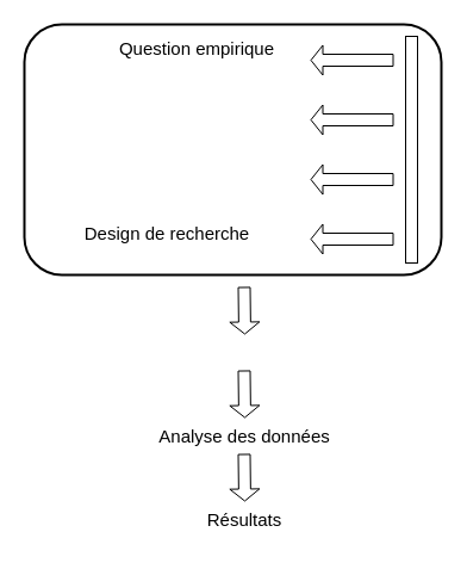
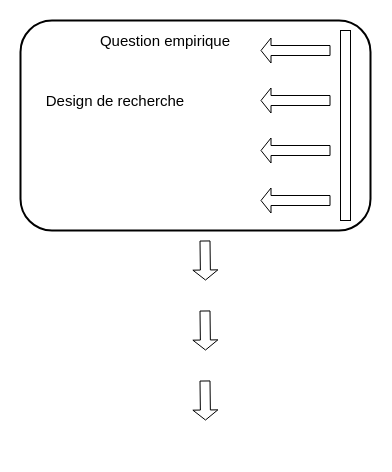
  <mxCell id="0" />
  <mxCell id="1" parent="0" />
  <mxCell id="2" value="" style="rounded=1;whiteSpace=wrap;html=1;fontSize=15;fillColor=none;strokeWidth=2;" vertex="1" parent="1"><mxGeometry x="20" y="20" width="350" height="210" as="geometry" /></mxCell>
  <mxCell id="3" value="" style="rounded=0;whiteSpace=wrap;html=1;fontSize=14;" vertex="1" parent="1"><mxGeometry x="340" y="30" width="10" height="190" as="geometry" /></mxCell>
  <mxCell id="4" value="" style="shape=flexArrow;endArrow=classic;html=1;rounded=0;fontSize=14;endWidth=14;endSize=3;" edge="1" parent="1"><mxGeometry width="50" height="50" relative="1" as="geometry"><mxPoint x="330" y="50" as="sourcePoint" /><mxPoint x="260" y="50" as="targetPoint" /></mxGeometry></mxCell>
  <mxCell id="5" value="" style="shape=flexArrow;endArrow=classic;html=1;rounded=0;fontSize=14;endWidth=14;endSize=3;" edge="1" parent="1"><mxGeometry width="50" height="50" relative="1" as="geometry"><mxPoint x="330" y="100" as="sourcePoint" /><mxPoint x="260" y="100" as="targetPoint" /></mxGeometry></mxCell>
  <mxCell id="6" value="" style="shape=flexArrow;endArrow=classic;html=1;rounded=0;fontSize=14;endWidth=14;endSize=3;" edge="1" parent="1"><mxGeometry width="50" height="50" relative="1" as="geometry"><mxPoint x="330" y="150" as="sourcePoint" /><mxPoint x="260" y="150" as="targetPoint" /></mxGeometry></mxCell>
  <mxCell id="7" value="" style="shape=flexArrow;endArrow=classic;html=1;rounded=0;fontSize=14;endWidth=14;endSize=3;" edge="1" parent="1"><mxGeometry width="50" height="50" relative="1" as="geometry"><mxPoint x="330" y="200" as="sourcePoint" /><mxPoint x="260" y="200" as="targetPoint" /></mxGeometry></mxCell>
  <mxCell id="8" value="&lt;p align=&quot;center&quot; class=&quot;MsoNormal&quot; style=&quot;font-size: 15px;&quot;&gt;Question empirique&lt;/p&gt;" style="text;html=1;strokeColor=none;fillColor=none;align=center;verticalAlign=middle;whiteSpace=wrap;rounded=0;fontSize=15;" vertex="1" parent="1"><mxGeometry x="95" y="25" width="140" height="30" as="geometry" /></mxCell>
- <mxCell id="9" value="&lt;p align=&quot;center&quot; class=&quot;MsoNormal&quot;&gt;Design de recherche&lt;/p&gt;" style="text;html=1;strokeColor=none;fillColor=none;align=center;verticalAlign=middle;whiteSpace=wrap;rounded=0;fontSize=15;" vertex="1" parent="1"><mxGeometry x="60" y="180" width="160" height="30" as="geometry" /></mxCell>
+ <mxCell id="9" value="&lt;p align=&quot;center&quot; class=&quot;MsoNormal&quot;&gt;Design de recherche&lt;/p&gt;" style="text;html=1;strokeColor=none;fillColor=none;align=center;verticalAlign=middle;whiteSpace=wrap;rounded=0;fontSize=15;" vertex="1" parent="1"><mxGeometry x="35" y="85" width="160" height="30" as="geometry" /></mxCell>
  <mxCell id="10" value="" style="group" vertex="1" connectable="0" parent="1"><mxGeometry x="125" y="310" width="160" height="140" as="geometry" /></mxCell>
  <mxCell id="11" value="" style="shape=flexArrow;endArrow=classic;html=1;rounded=0;fontSize=14;endWidth=14;endSize=3;" edge="1" parent="10"><mxGeometry width="50" height="50" relative="1" as="geometry"><mxPoint x="79.5" as="sourcePoint" /><mxPoint x="80" y="40" as="targetPoint" /></mxGeometry></mxCell>
- <mxCell id="12" value="&lt;p class=&quot;MsoNormal&quot;&gt;Analyse des données&lt;br&gt;&lt;/p&gt;" style="text;html=1;strokeColor=none;fillColor=none;align=center;verticalAlign=middle;whiteSpace=wrap;rounded=0;fontSize=15;" vertex="1" parent="10"><mxGeometry y="40" width="160" height="30" as="geometry" /></mxCell>
  <mxCell id="13" value="" style="group" vertex="1" connectable="0" parent="10"><mxGeometry y="70" width="160" height="70" as="geometry" /></mxCell>
  <mxCell id="14" value="" style="shape=flexArrow;endArrow=classic;html=1;rounded=0;fontSize=14;endWidth=14;endSize=3;" edge="1" parent="13"><mxGeometry width="50" height="50" relative="1" as="geometry"><mxPoint x="79.5" as="sourcePoint" /><mxPoint x="80" y="40" as="targetPoint" /></mxGeometry></mxCell>
- <mxCell id="15" value="&lt;p class=&quot;MsoNormal&quot;&gt;Résultats&lt;br&gt;&lt;/p&gt;" style="text;html=1;strokeColor=none;fillColor=none;align=center;verticalAlign=middle;whiteSpace=wrap;rounded=0;fontSize=15;" vertex="1" parent="13"><mxGeometry y="40" width="160" height="30" as="geometry" /></mxCell>
  <mxCell id="16" value="" style="group" vertex="1" connectable="0" parent="1"><mxGeometry x="125" y="240" width="160" height="70" as="geometry" /></mxCell>
  <mxCell id="17" value="" style="shape=flexArrow;endArrow=classic;html=1;rounded=0;fontSize=14;endWidth=14;endSize=3;" edge="1" parent="16"><mxGeometry width="50" height="50" relative="1" as="geometry"><mxPoint x="79.5" as="sourcePoint" /><mxPoint x="80" y="40" as="targetPoint" /></mxGeometry></mxCell>
